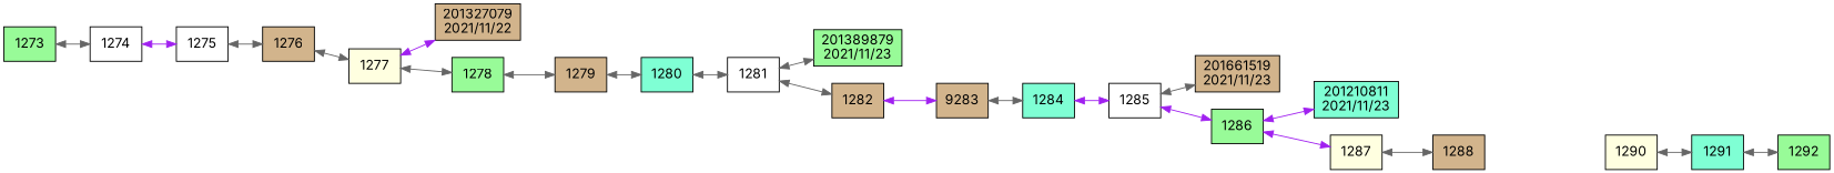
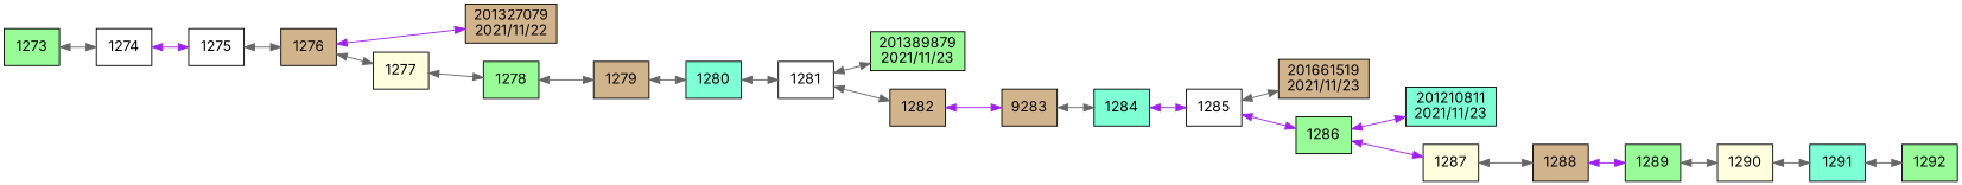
  digraph {
    compound=true
    fontname=Inter
    rankdir=LR
    node [fillcolor=tan fontname=Inter shape=box style=filled]
    edge [color=gray40 dir=both fontname=Inter]
    n1 [fillcolor=palegreen label=1273]
    n2 [fillcolor=white label=1274]
    n3 [fillcolor=white label=1275]
    n4 [label=1276]
    n5 [fillcolor=lightyellow label=1277]
    n6 [label="201327079\n2021/11/22"]
    n7 [fillcolor=palegreen label=1278]
    n8 [label=1279]
    n9 [fillcolor=aquamarine label=1280]
    n10 [fillcolor=white label=1281]
    n11 [fillcolor=palegreen label="201389879\n2021/11/23"]
    n12 [label=1282]
    n13 [label=9283]
    n14 [fillcolor=aquamarine label=1284]
    n15 [fillcolor=white label=1285]
    n16 [label="201661519\n2021/11/23"]
    n17 [fillcolor=palegreen label=1286]
    n18 [fillcolor=aquamarine label="201210811\n2021/11/23"]
    n19 [fillcolor=lightyellow label=1287]
    n20 [label=1288]
+   n21 [fillcolor=palegreen label=1289]
    n22 [fillcolor=lightyellow label=1290]
    n23 [fillcolor=aquamarine label=1291]
    n24 [fillcolor=palegreen label=1292]
    n1 -> n2
    n2 -> n3 [color=purple]
    n3 -> n4
    n4 -> n5
-   n5 -> n6 [color=purple]
+   n4 -> n6 [color=purple]
    n5 -> n7
    n7 -> n8
    n8 -> n9
    n9 -> n10
    n10 -> n11
    n10 -> n12
    n12 -> n13 [color=purple]
    n13 -> n14
    n14 -> n15 [color=purple]
    n15 -> n16
    n15 -> n17 [color=purple]
    n17 -> n18 [color=purple]
    n17 -> n19 [color=purple]
    n19 -> n20
+   n20 -> n21 [color=purple]
+   n21 -> n22
    n22 -> n23
    n23 -> n24
  }
